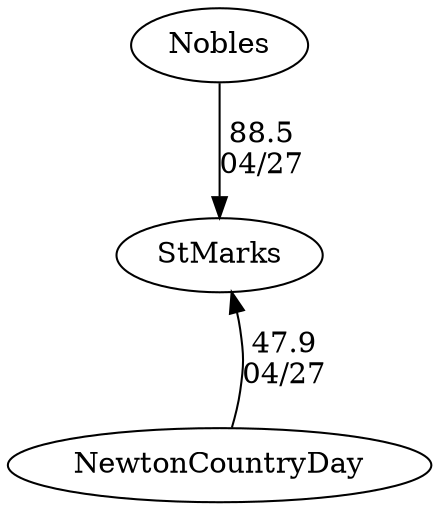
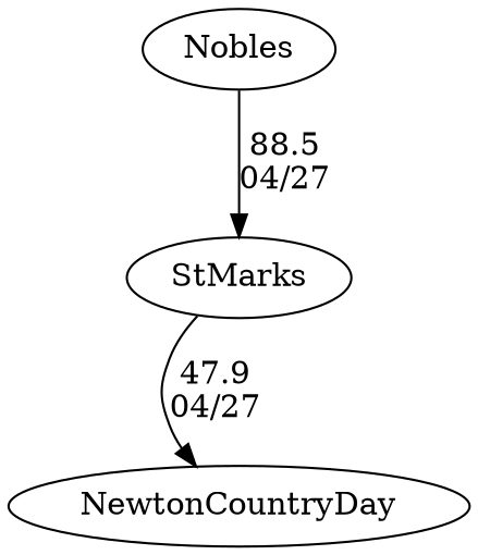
  digraph {
    edge [random=random]
    Nobles
    StMarks
    NewtonCountryDay
    Nobles -> StMarks [label="88.5\n04/27" weight=12]
-   NewtonCountryDay -> StMarks [label="47.9\n04/27" weight=53]
+   StMarks -> NewtonCountryDay [label="47.9\n04/27" weight=53]
  }
